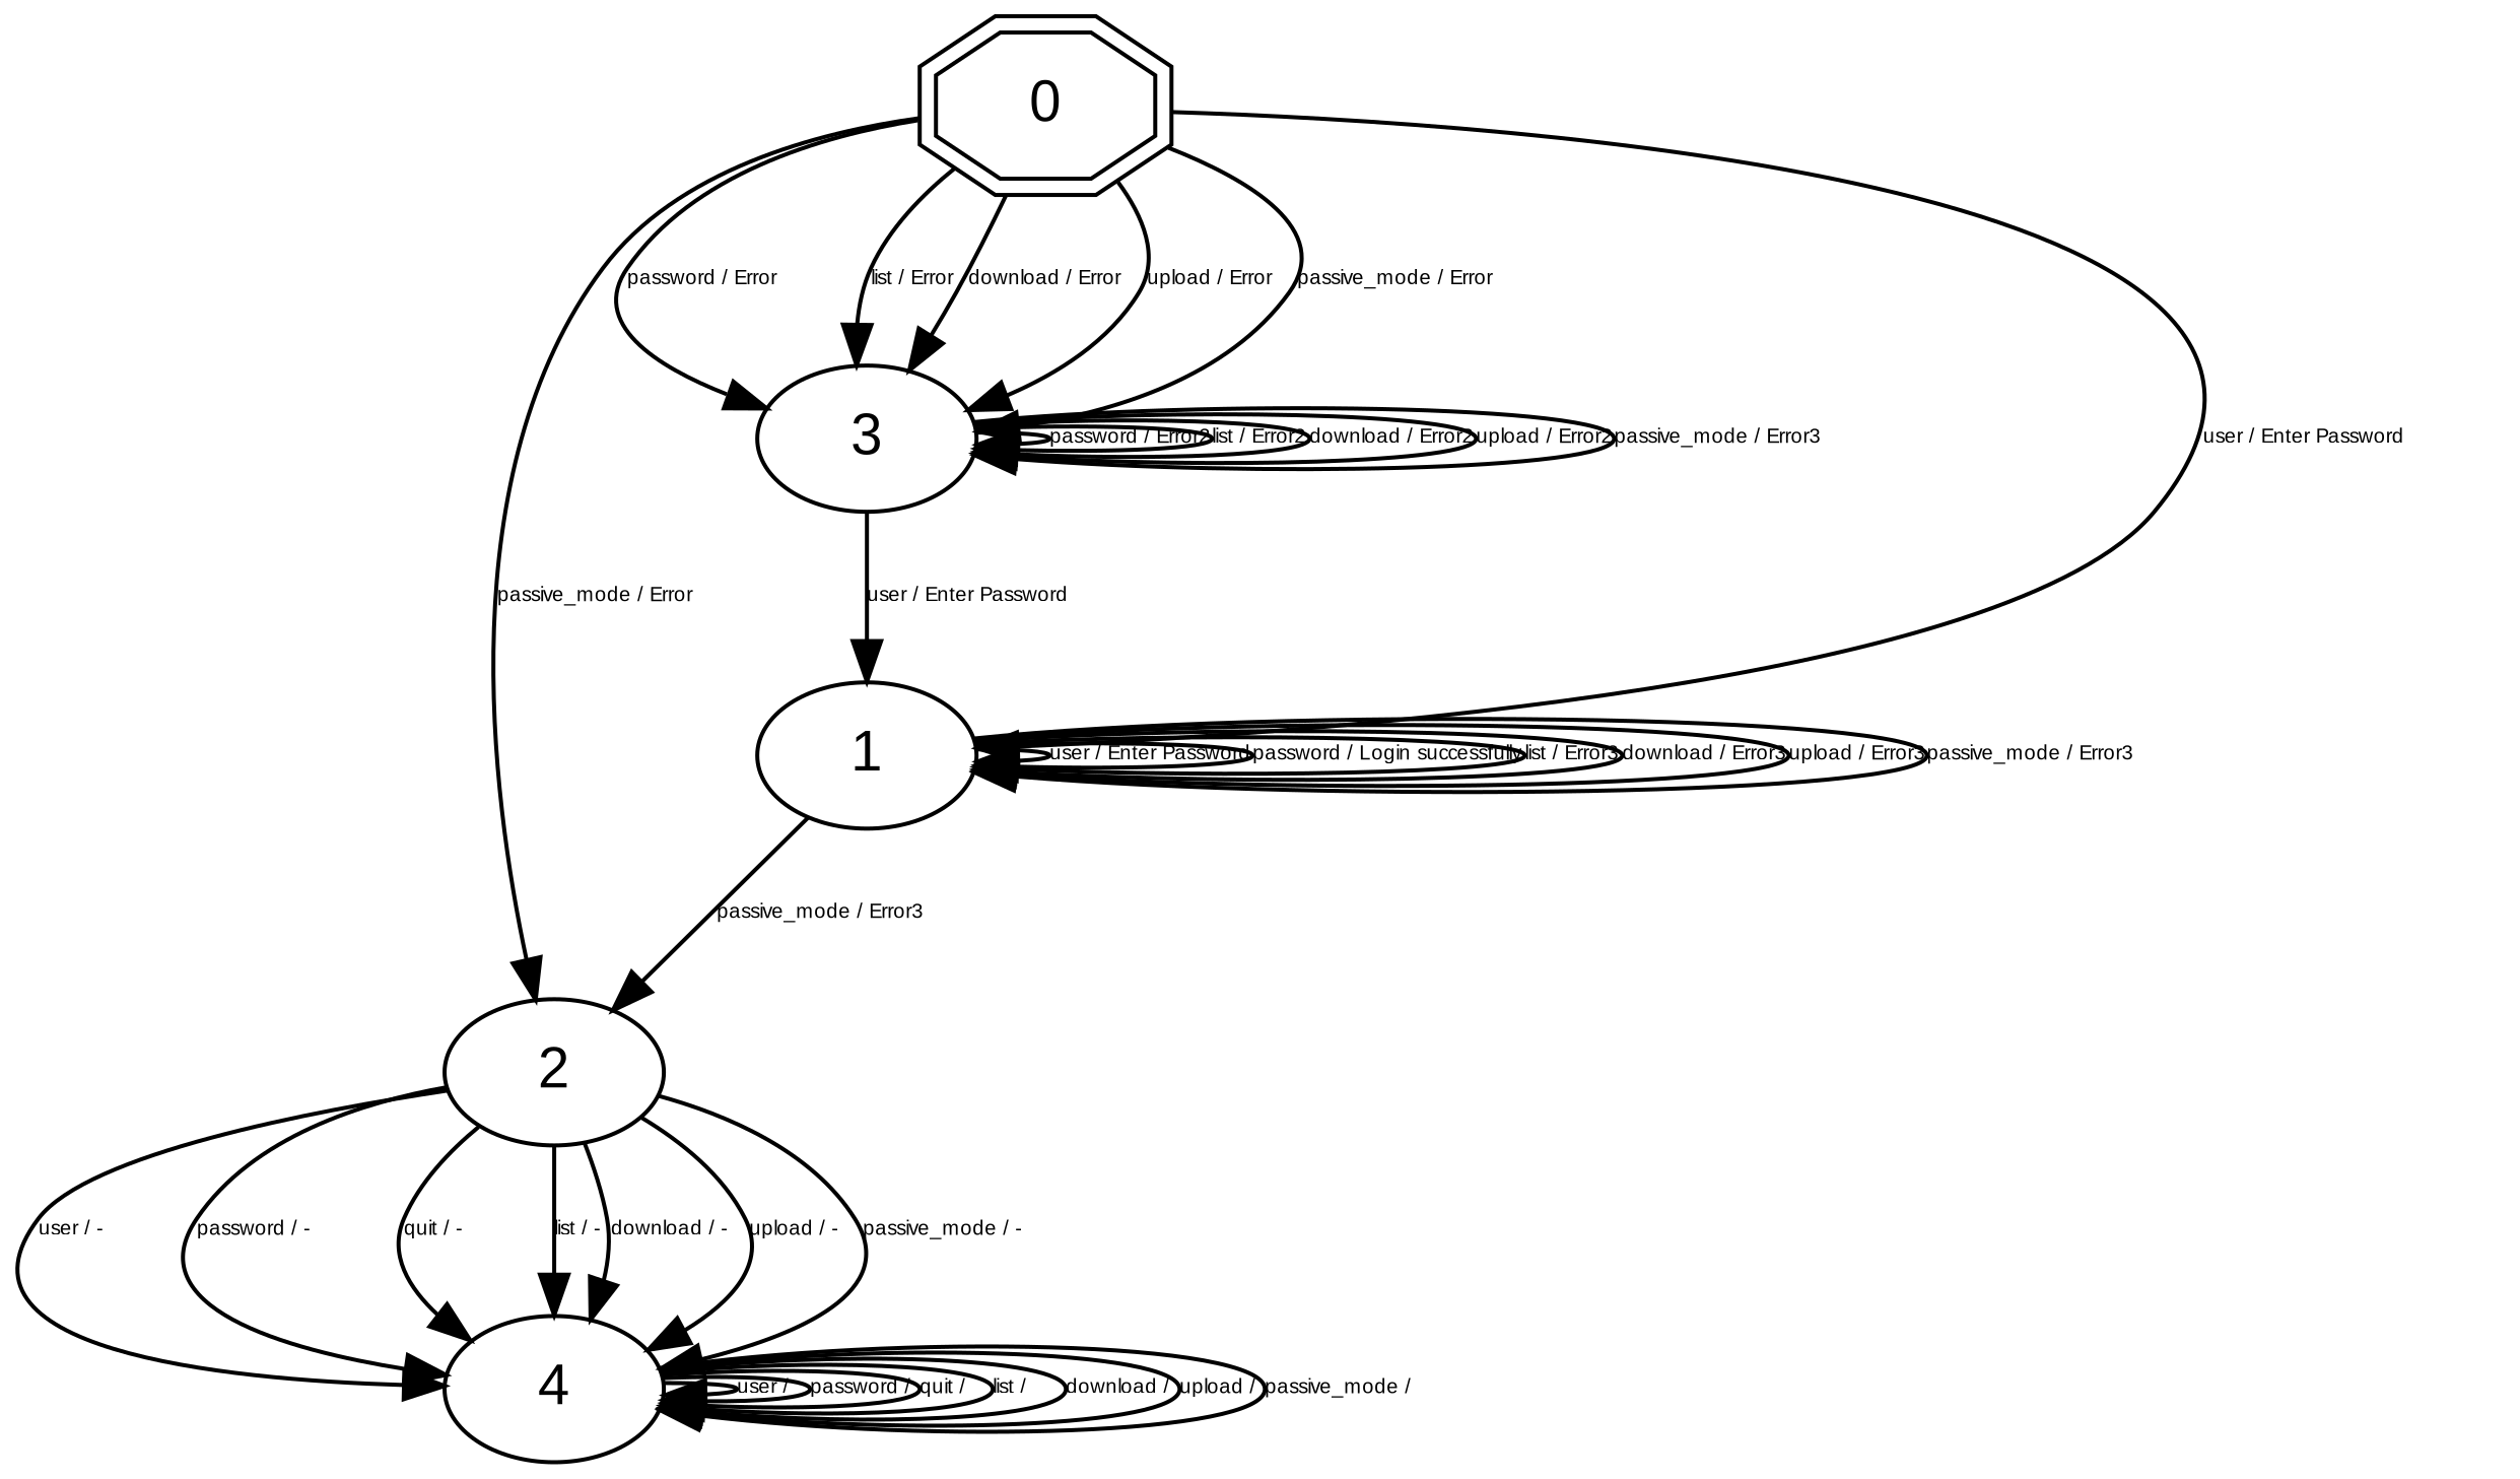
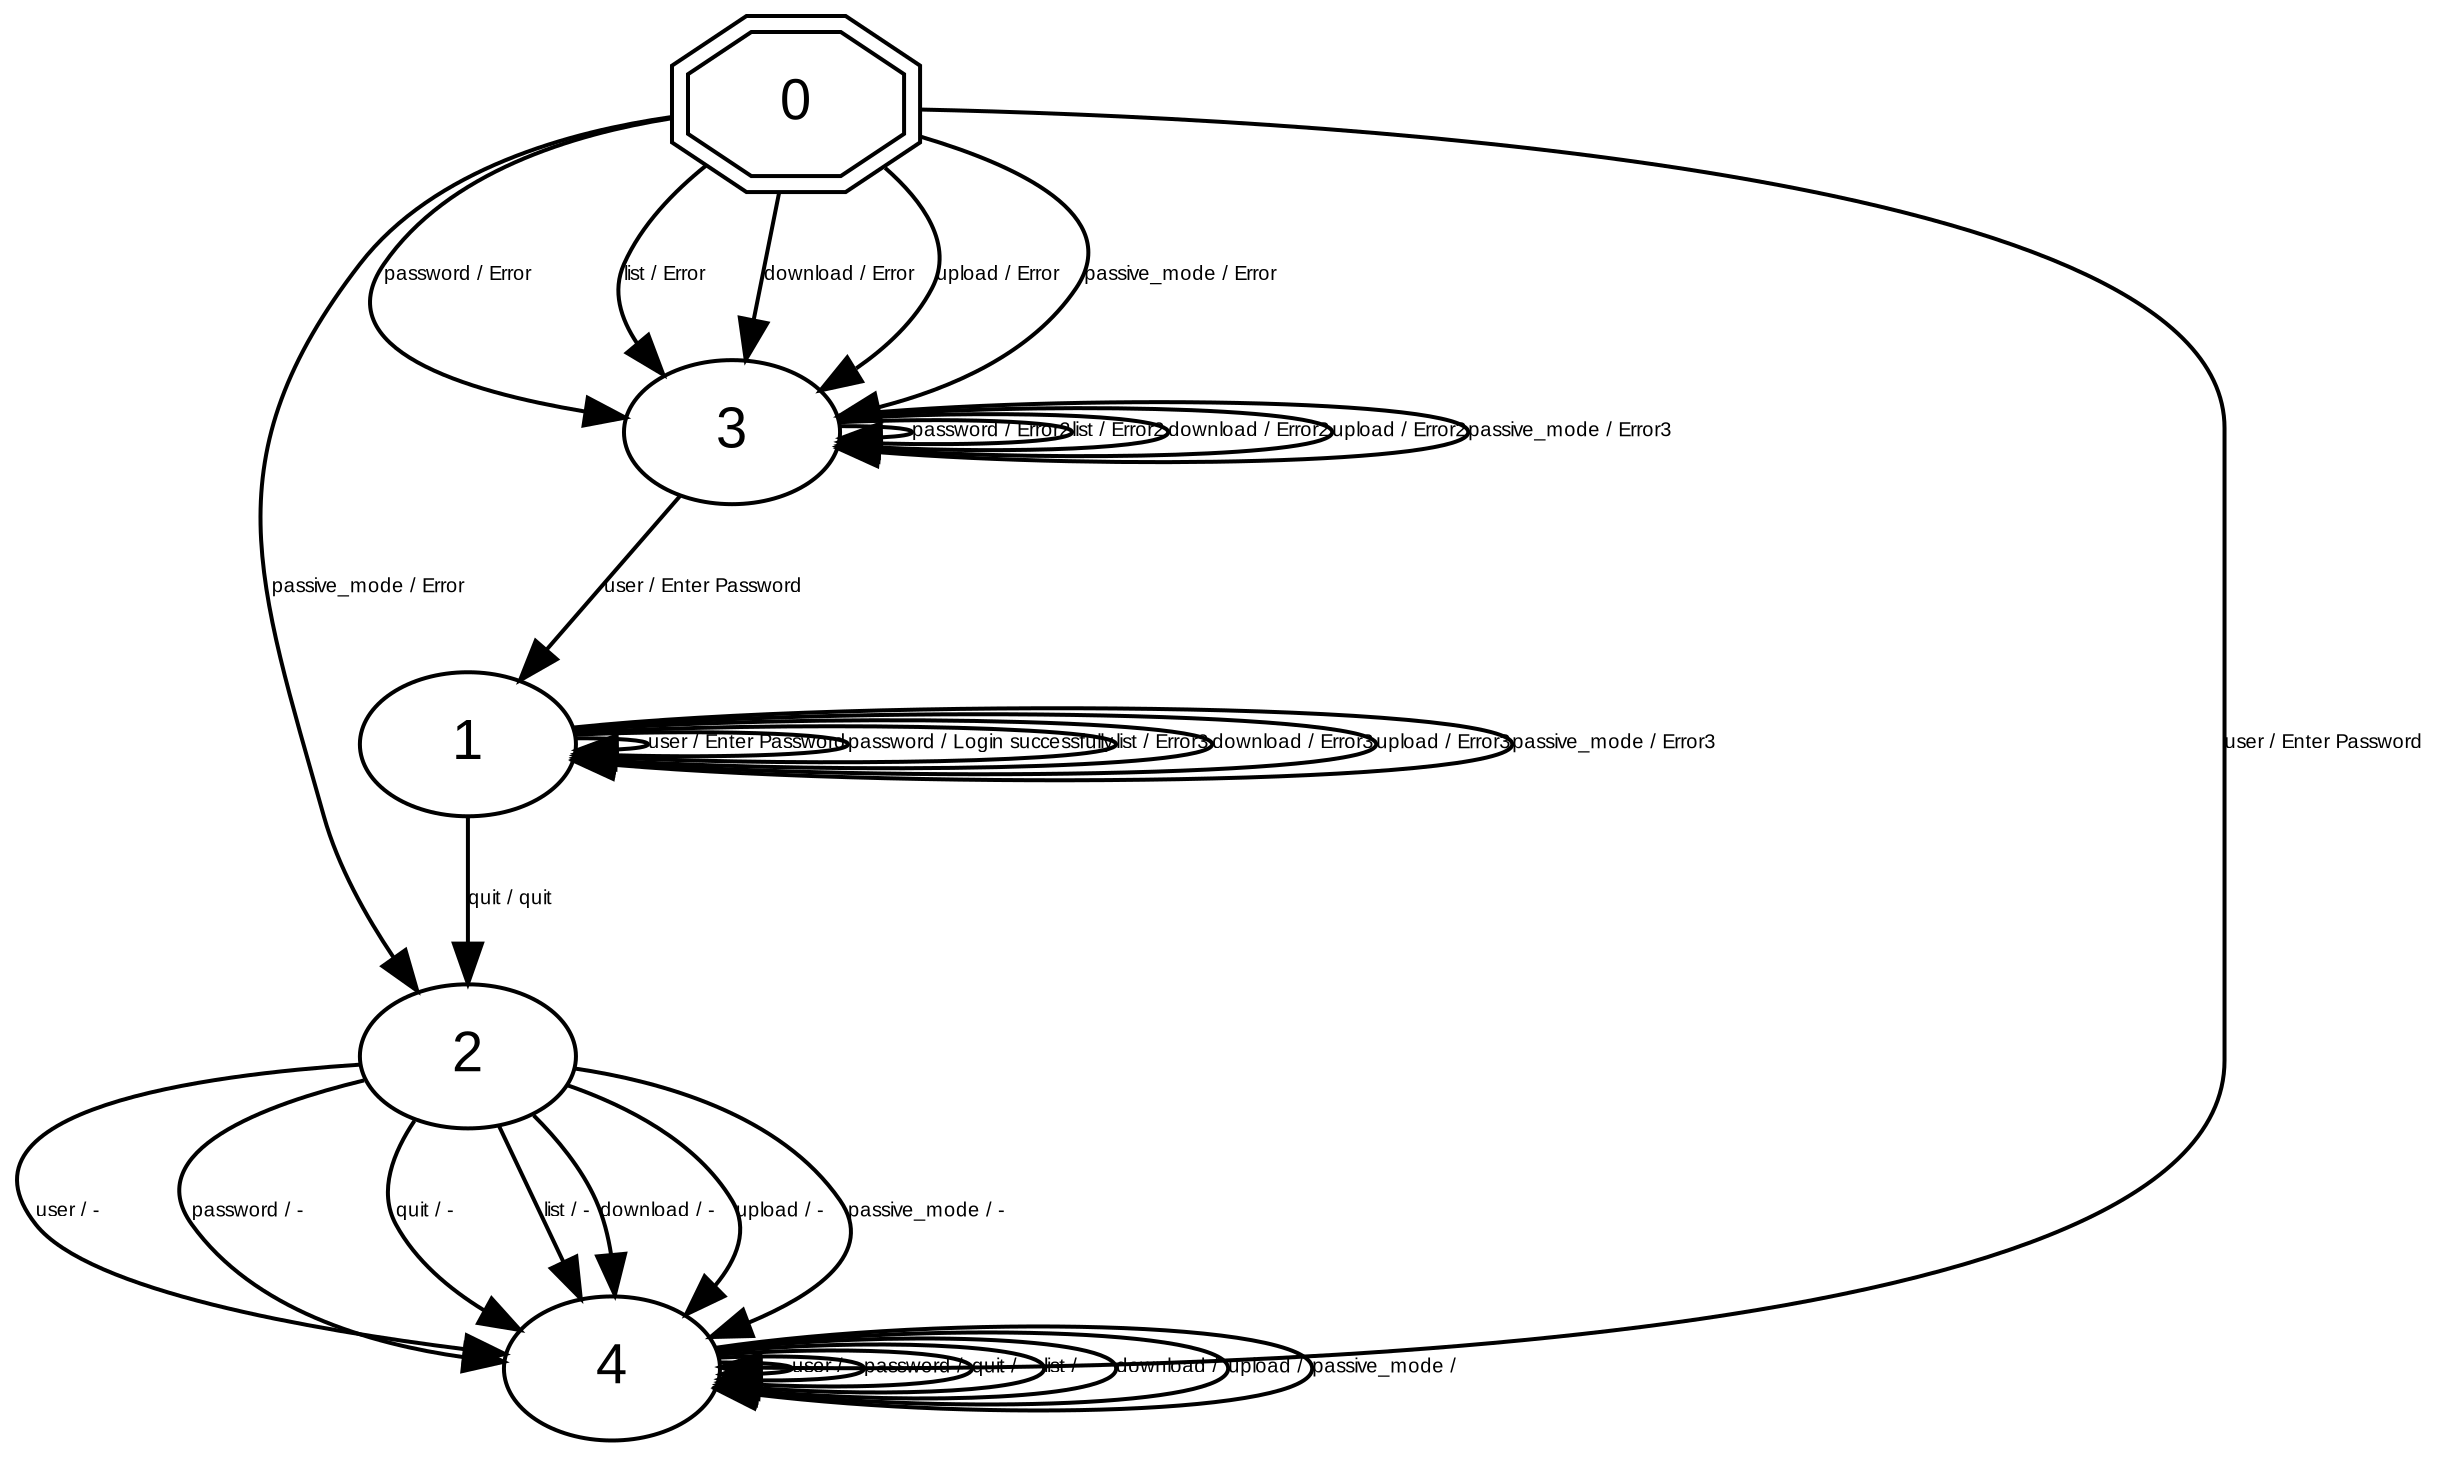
  digraph {
    fontname="Liberation Sans"
    node [fillcolor=white fontname="Liberation Sans" shape=ellipse style=filled]
    edge [fontname="Liberation Sans" fontsize=5]
    0 [shape=doubleoctagon]
    2
    3
    1
    4
    0 -> 2 [label="passive_mode / Error"]
    0 -> 3 [label="password / Error"]
    0 -> 3 [label="list / Error"]
    0 -> 3 [label="download / Error"]
    0 -> 3 [label="upload / Error"]
    0 -> 3 [label="passive_mode / Error"]
-   0 -> 1 [label="user / Enter Password"]
+   0 -> 4 [label="user / Enter Password"]
    2 -> 4 [label="user / -"]
    2 -> 4 [label="password / -"]
    2 -> 4 [label="quit / -"]
    2 -> 4 [label="list / -"]
    2 -> 4 [label="download / -"]
    2 -> 4 [label="upload / -"]
    2 -> 4 [label="passive_mode / -"]
    3 -> 3 [label="password / Error2"]
    3 -> 3 [label="list / Error2"]
    3 -> 3 [label="download / Error2"]
    3 -> 3 [label="upload / Error2"]
    3 -> 3 [label="passive_mode / Error3"]
    3 -> 1 [label="user / Enter Password"]
-   1 -> 2 [label="passive_mode / Error3"]
+   1 -> 2 [label="quit / quit"]
    1 -> 1 [label="user / Enter Password"]
    1 -> 1 [label="password / Login successfully"]
    1 -> 1 [label="list / Error3"]
    1 -> 1 [label="download / Error3"]
    1 -> 1 [label="upload / Error3"]
    1 -> 1 [label="passive_mode / Error3"]
    4 -> 4 [label="user / "]
    4 -> 4 [label="password / "]
    4 -> 4 [label="quit / "]
    4 -> 4 [label="list / "]
    4 -> 4 [label="download / "]
    4 -> 4 [label="upload / "]
    4 -> 4 [label="passive_mode / "]
  }
